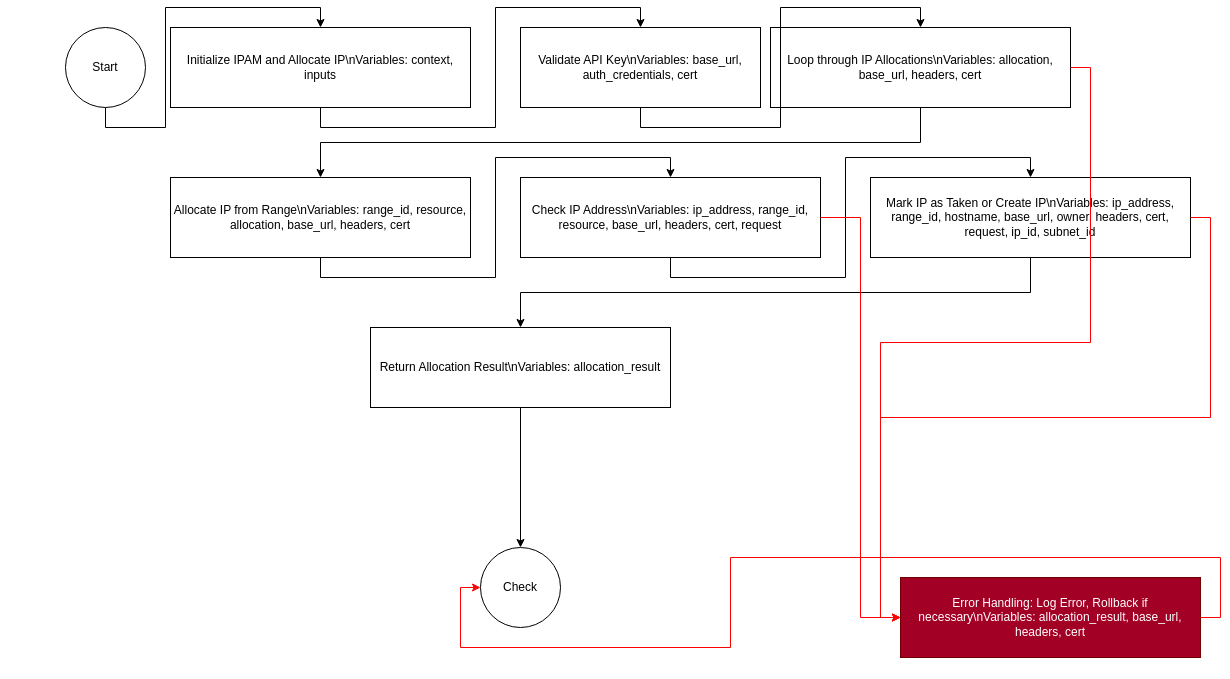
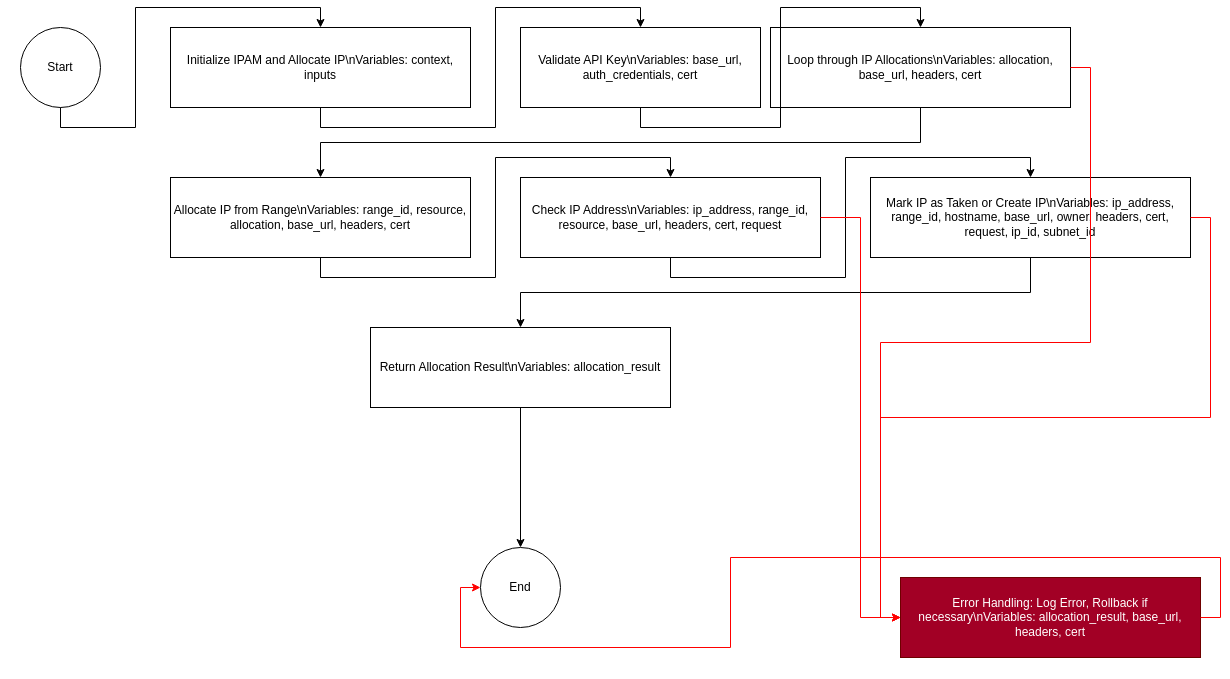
  <mxCell id="0" />
  <mxCell id="1" parent="0" />
- <mxCell id="2" value="Start" style="ellipse;whiteSpace=wrap;html=1;aspect=fixed;" vertex="1" parent="1"><mxGeometry x="65" y="20" width="80" height="80" as="geometry" /></mxCell>
+ <mxCell id="2" value="Start" style="ellipse;whiteSpace=wrap;html=1;aspect=fixed;" vertex="1" parent="1"><mxGeometry x="20" y="20" width="80" height="80" as="geometry" /></mxCell>
  <mxCell id="3" value="Initialize IPAM and Allocate IP\nVariables: context, inputs" style="rounded=0;whiteSpace=wrap;html=1;" vertex="1" parent="1"><mxGeometry x="170" y="20" width="300" height="80" as="geometry" /></mxCell>
  <mxCell id="4" value="Validate API Key\nVariables: base_url, auth_credentials, cert" style="rounded=0;whiteSpace=wrap;html=1;" vertex="1" parent="1"><mxGeometry x="520" y="20" width="240" height="80" as="geometry" /></mxCell>
  <mxCell id="5" value="Loop through IP Allocations\nVariables: allocation, base_url, headers, cert" style="rounded=0;whiteSpace=wrap;html=1;" vertex="1" parent="1"><mxGeometry x="770" y="20" width="300" height="80" as="geometry" /></mxCell>
  <mxCell id="6" value="Allocate IP from Range\nVariables: range_id, resource, allocation, base_url, headers, cert" style="rounded=0;whiteSpace=wrap;html=1;" vertex="1" parent="1"><mxGeometry x="170" y="170" width="300" height="80" as="geometry" /></mxCell>
  <mxCell id="7" value="Check IP Address\nVariables: ip_address, range_id, resource, base_url, headers, cert, request" style="rounded=0;whiteSpace=wrap;html=1;" vertex="1" parent="1"><mxGeometry x="520" y="170" width="300" height="80" as="geometry" /></mxCell>
  <mxCell id="8" value="Mark IP as Taken or Create IP\nVariables: ip_address, range_id, hostname, base_url, owner, headers, cert, request, ip_id, subnet_id" style="rounded=0;whiteSpace=wrap;html=1;" vertex="1" parent="1"><mxGeometry x="870" y="170" width="320" height="80" as="geometry" /></mxCell>
  <mxCell id="9" value="Return Allocation Result\nVariables: allocation_result" style="rounded=0;whiteSpace=wrap;html=1;" vertex="1" parent="1"><mxGeometry x="370" y="320" width="300" height="80" as="geometry" /></mxCell>
- <mxCell id="10" value="Check" style="ellipse;whiteSpace=wrap;html=1;aspect=fixed;" vertex="1" parent="1"><mxGeometry x="480" y="540" width="80" height="80" as="geometry" /></mxCell>
+ <mxCell id="10" value="End" style="ellipse;whiteSpace=wrap;html=1;aspect=fixed;" vertex="1" parent="1"><mxGeometry x="480" y="540" width="80" height="80" as="geometry" /></mxCell>
  <mxCell id="11" style="edgeStyle=orthogonalEdgeStyle;rounded=0;orthogonalLoop=1;jettySize=auto;html=1;exitX=0.5;exitY=1;exitDx=0;exitDy=0;entryX=0.5;entryY=0;entryDx=0;entryDy=0;" edge="1" parent="1" source="2" target="3"><mxGeometry relative="1" as="geometry" /></mxCell>
  <mxCell id="12" style="edgeStyle=orthogonalEdgeStyle;rounded=0;orthogonalLoop=1;jettySize=auto;html=1;exitX=0.5;exitY=1;exitDx=0;exitDy=0;entryX=0.5;entryY=0;entryDx=0;entryDy=0;" edge="1" parent="1" source="3" target="4"><mxGeometry relative="1" as="geometry" /></mxCell>
  <mxCell id="13" style="edgeStyle=orthogonalEdgeStyle;rounded=0;orthogonalLoop=1;jettySize=auto;html=1;exitX=0.5;exitY=1;exitDx=0;exitDy=0;entryX=0.5;entryY=0;entryDx=0;entryDy=0;" edge="1" parent="1" source="4" target="5"><mxGeometry relative="1" as="geometry" /></mxCell>
  <mxCell id="14" style="edgeStyle=orthogonalEdgeStyle;rounded=0;orthogonalLoop=1;jettySize=auto;html=1;exitX=0.5;exitY=1;exitDx=0;exitDy=0;entryX=0.5;entryY=0;entryDx=0;entryDy=0;" edge="1" parent="1" source="5" target="6"><mxGeometry relative="1" as="geometry" /></mxCell>
  <mxCell id="15" style="edgeStyle=orthogonalEdgeStyle;rounded=0;orthogonalLoop=1;jettySize=auto;html=1;exitX=0.5;exitY=1;exitDx=0;exitDy=0;entryX=0.5;entryY=0;entryDx=0;entryDy=0;" edge="1" parent="1" source="6" target="7"><mxGeometry relative="1" as="geometry" /></mxCell>
  <mxCell id="16" style="edgeStyle=orthogonalEdgeStyle;rounded=0;orthogonalLoop=1;jettySize=auto;html=1;exitX=0.5;exitY=1;exitDx=0;exitDy=0;entryX=0.5;entryY=0;entryDx=0;entryDy=0;" edge="1" parent="1" source="7" target="8"><mxGeometry relative="1" as="geometry" /></mxCell>
  <mxCell id="17" style="edgeStyle=orthogonalEdgeStyle;rounded=0;orthogonalLoop=1;jettySize=auto;html=1;exitX=0.5;exitY=1;exitDx=0;exitDy=0;entryX=0.5;entryY=0;entryDx=0;entryDy=0;" edge="1" parent="1" source="8" target="9"><mxGeometry relative="1" as="geometry" /></mxCell>
  <mxCell id="18" style="edgeStyle=orthogonalEdgeStyle;rounded=0;orthogonalLoop=1;jettySize=auto;html=1;exitX=0.5;exitY=1;exitDx=0;exitDy=0;entryX=0.5;entryY=0;entryDx=0;entryDy=0;" edge="1" parent="1" source="9" target="10"><mxGeometry relative="1" as="geometry" /></mxCell>
  <mxCell id="19" value="Error Handling: Log Error, Rollback if necessary\nVariables: allocation_result, base_url, headers, cert" style="rounded=0;whiteSpace=wrap;html=1;fillColor=#a20025;fontColor=#ffffff;strokeColor=#6F0000;" vertex="1" parent="1"><mxGeometry x="900" y="570" width="300" height="80" as="geometry" /></mxCell>
  <mxCell id="20" style="edgeStyle=orthogonalEdgeStyle;rounded=0;orthogonalLoop=1;jettySize=auto;html=1;exitX=1;exitY=0.5;exitDx=0;exitDy=0;entryX=0;entryY=0.5;entryDx=0;entryDy=0;strokeColor=#ff0000;" edge="1" parent="1" source="5" target="19"><mxGeometry relative="1" as="geometry" /></mxCell>
  <mxCell id="21" style="edgeStyle=orthogonalEdgeStyle;rounded=0;orthogonalLoop=1;jettySize=auto;html=1;exitX=1;exitY=0.5;exitDx=0;exitDy=0;entryX=0;entryY=0.5;entryDx=0;entryDy=0;strokeColor=#ff0000;" edge="1" parent="1" source="7" target="19"><mxGeometry relative="1" as="geometry" /></mxCell>
  <mxCell id="22" style="edgeStyle=orthogonalEdgeStyle;rounded=0;orthogonalLoop=1;jettySize=auto;html=1;exitX=1;exitY=0.5;exitDx=0;exitDy=0;entryX=0;entryY=0.5;entryDx=0;entryDy=0;strokeColor=#ff0000;" edge="1" parent="1" source="8" target="19"><mxGeometry relative="1" as="geometry" /></mxCell>
  <mxCell id="23" style="edgeStyle=orthogonalEdgeStyle;rounded=0;orthogonalLoop=1;jettySize=auto;html=1;exitX=1;exitY=0.5;exitDx=0;exitDy=0;entryX=0;entryY=0.5;entryDx=0;entryDy=0;strokeColor=#ff0000;" edge="1" parent="1" source="19" target="10"><mxGeometry relative="1" as="geometry" /></mxCell>
